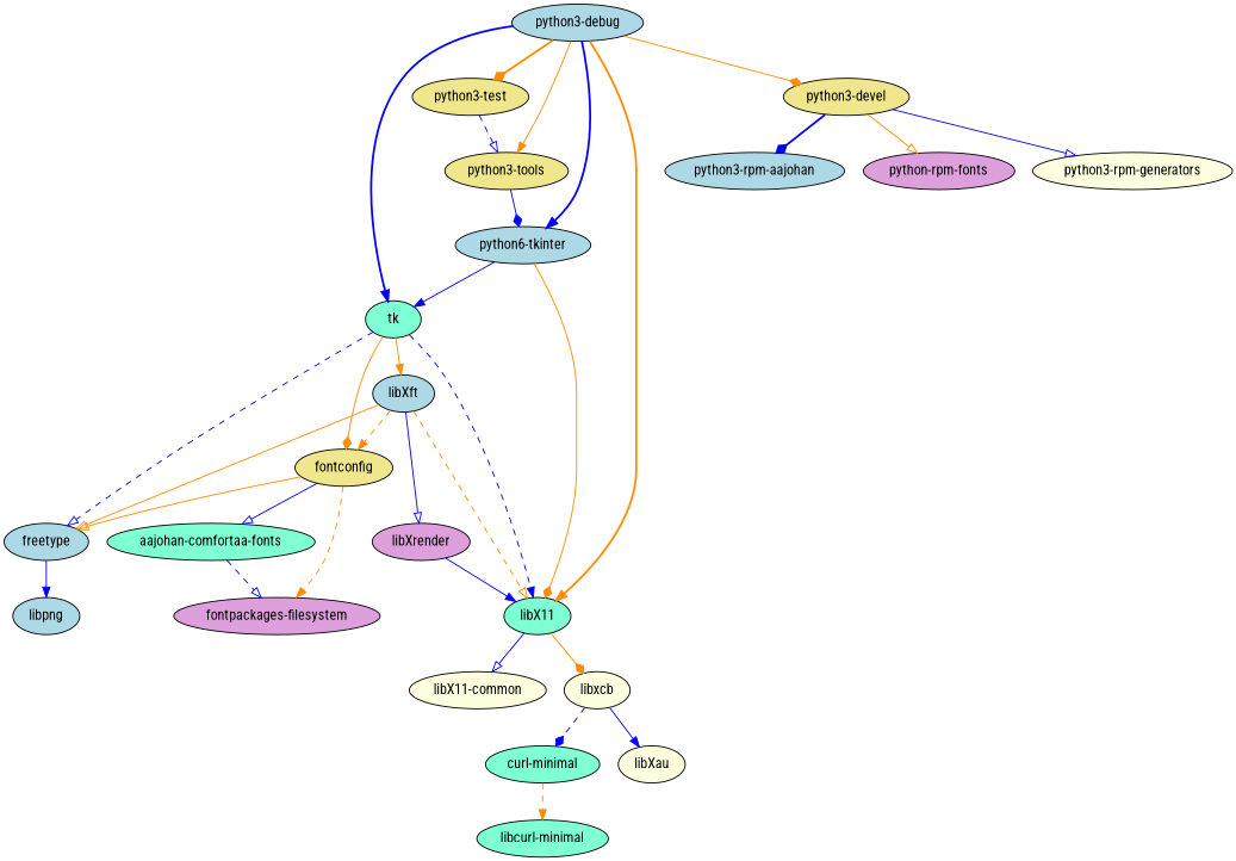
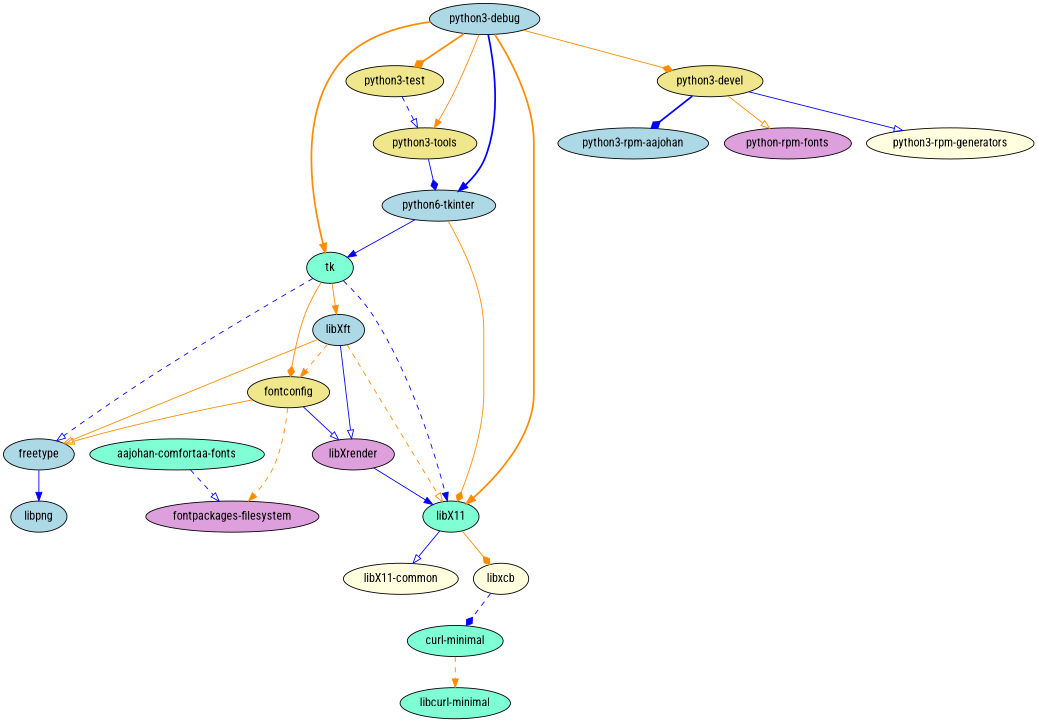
  strict digraph {
    fontname="Roboto Condensed"
    node [fillcolor=lightblue fontname="Roboto Condensed" style=filled]
    edge [arrowhead=normal color=blue fontname="Roboto Condensed" style=solid]
    "aajohan-comfortaa-fonts" [fillcolor=aquamarine]
    "fontpackages-filesystem" [fillcolor=plum]
    "curl-minimal" [fillcolor=aquamarine]
    "libcurl-minimal" [fillcolor=aquamarine]
    fontconfig [fillcolor=khaki]
    freetype
    libpng
    libX11 [fillcolor=aquamarine]
    "libX11-common" [fillcolor=lightyellow]
    libxcb [fillcolor=lightyellow]
-   libXau [fillcolor=lightyellow]
    libXft
    libXrender [fillcolor=plum]
    "python3-debug"
    "python3-devel" [fillcolor=khaki]
    "python3-test" [fillcolor=khaki]
    n17 [label="python6-tkinter"]
    "python3-tools" [fillcolor=khaki]
    tk [fillcolor=aquamarine]
    "python3-rpm-generators" [fillcolor=lightyellow]
    n21 [label="python3-rpm-aajohan"]
    n22 [fillcolor=plum label="python-rpm-fonts"]
    "aajohan-comfortaa-fonts" -> "fontpackages-filesystem" [arrowhead=onormal style=dashed]
    "curl-minimal" -> "libcurl-minimal" [color=darkorange style=dashed]
-   fontconfig -> "aajohan-comfortaa-fonts" [arrowhead=onormal]
+   fontconfig -> libXrender [arrowhead=onormal]
    fontconfig -> "fontpackages-filesystem" [color=darkorange style=dashed]
    fontconfig -> freetype [arrowhead=onormal color=darkorange]
    freetype -> libpng
    libX11 -> "libX11-common" [arrowhead=onormal]
    libX11 -> libxcb [arrowhead=diamond color=darkorange]
    libxcb -> "curl-minimal" [arrowhead=diamond style=dashed]
-   libxcb -> libXau
    libXft -> fontconfig [color=darkorange style=dashed]
    libXft -> freetype [arrowhead=onormal color=darkorange]
    libXft -> libX11 [arrowhead=onormal color=darkorange style=dashed]
    libXft -> libXrender [arrowhead=onormal]
    libXrender -> libX11
    "python3-debug" -> libX11 [color=darkorange style=bold]
    "python3-debug" -> "python3-devel" [arrowhead=diamond color=darkorange]
    "python3-debug" -> "python3-test" [arrowhead=diamond color=darkorange style=bold]
    "python3-debug" -> n17 [style=bold]
    "python3-debug" -> "python3-tools" [color=darkorange]
-   "python3-debug" -> tk [style=bold]
+   "python3-debug" -> tk [color=darkorange style=bold]
    "python3-devel" -> "python3-rpm-generators" [arrowhead=onormal]
    "python3-devel" -> n21 [arrowhead=diamond style=bold]
    "python3-devel" -> n22 [arrowhead=onormal color=darkorange]
    "python3-test" -> "python3-tools" [arrowhead=onormal style=dashed]
    n17 -> libX11 [arrowhead=diamond color=darkorange]
    n17 -> tk
    "python3-tools" -> n17 [arrowhead=diamond]
    tk -> fontconfig [arrowhead=diamond color=darkorange]
    tk -> freetype [arrowhead=onormal style=dashed]
    tk -> libX11 [style=dashed]
    tk -> libXft [color=darkorange]
  }
